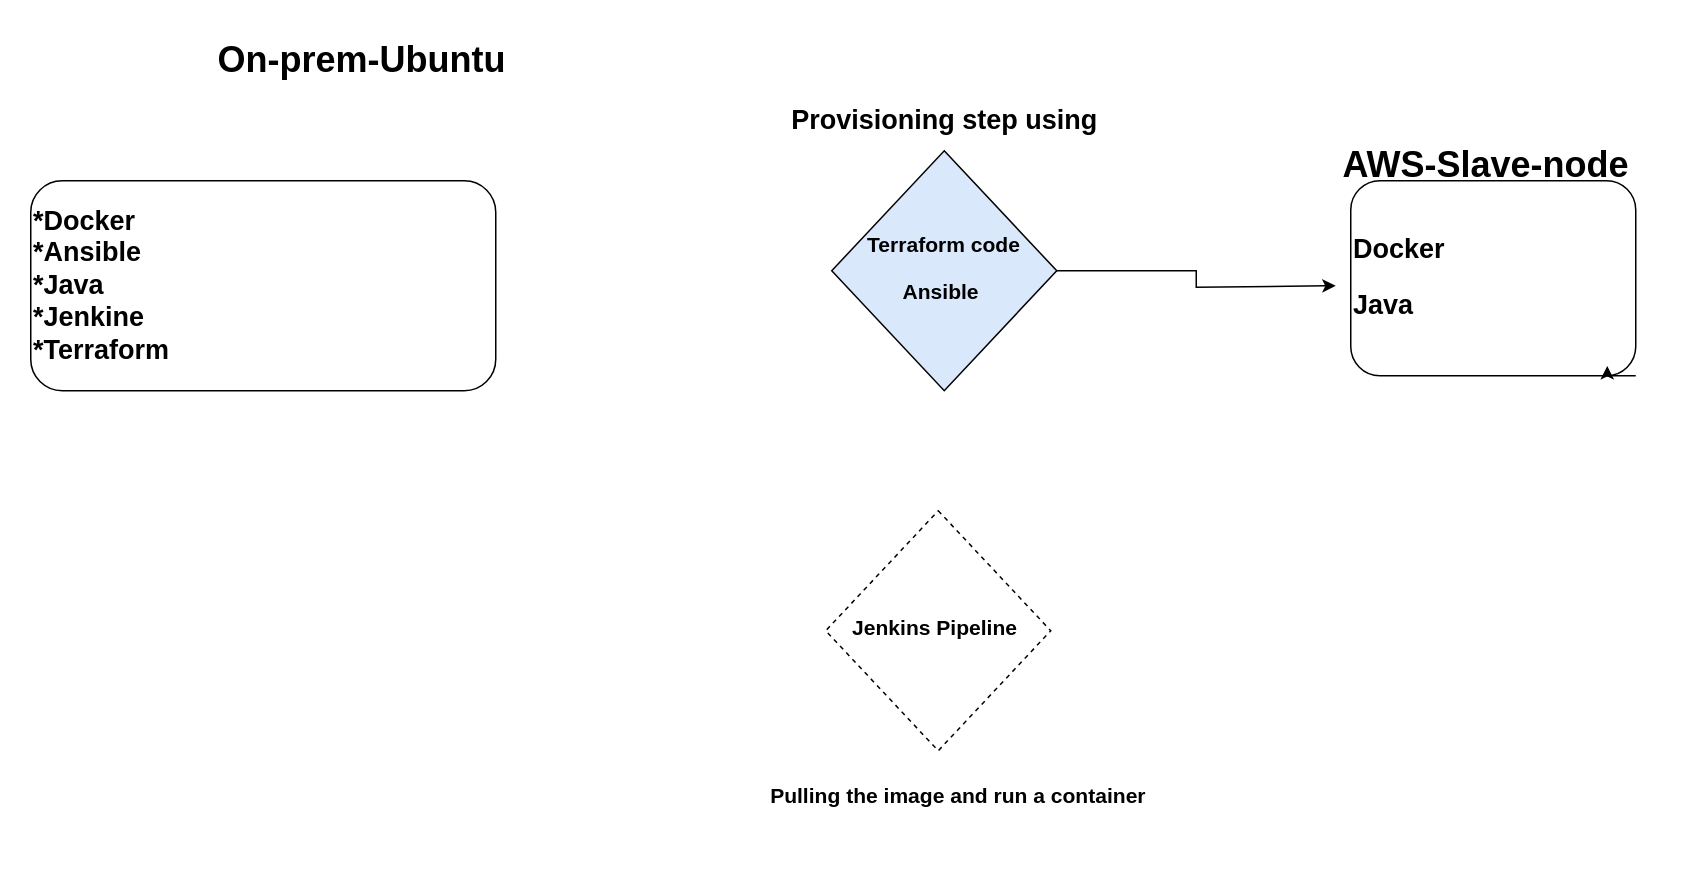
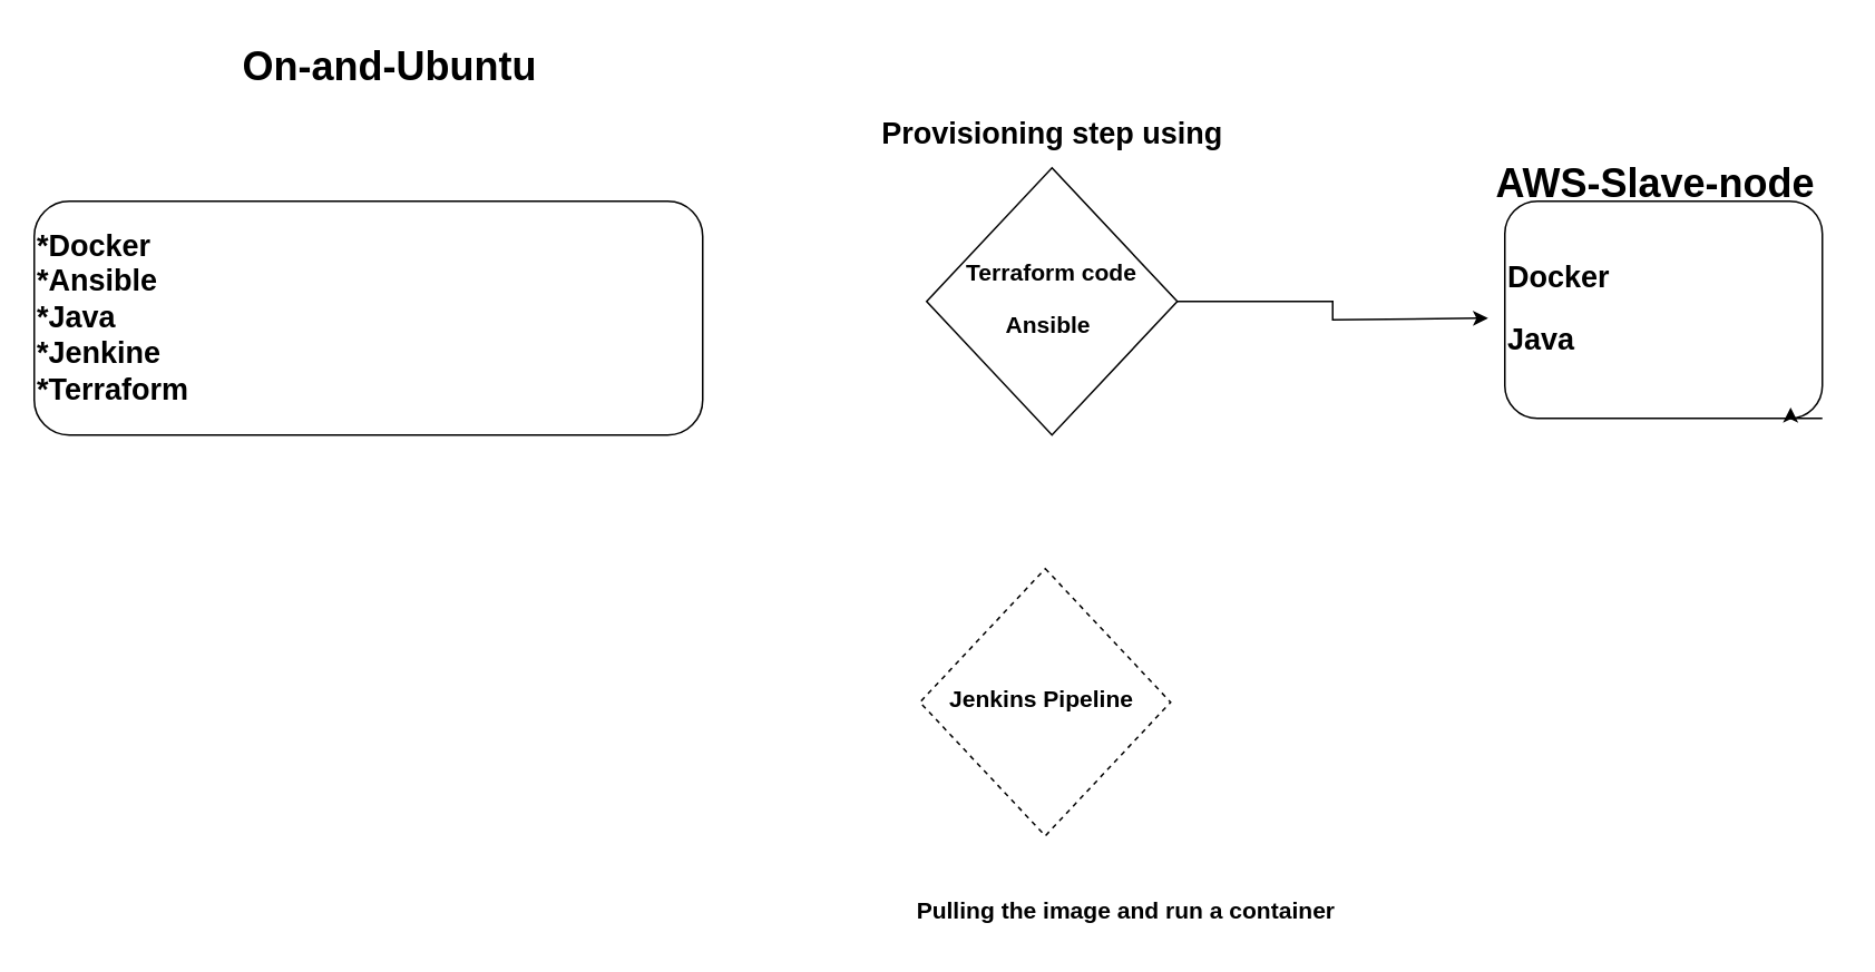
  <mxCell id="0" />
  <mxCell id="1" parent="0" />
- <mxCell id="2" value="&lt;div style=&quot;&quot;&gt;&lt;b style=&quot;background-color: initial; font-size: 18px;&quot;&gt;*Docker&lt;/b&gt;&lt;/div&gt;&lt;b style=&quot;background-color: initial; font-size: 18px;&quot;&gt;&lt;div style=&quot;&quot;&gt;&lt;b style=&quot;background-color: initial;&quot;&gt;*Ansible&lt;/b&gt;&lt;/div&gt;&lt;/b&gt;&lt;b style=&quot;background-color: initial; font-size: 18px;&quot;&gt;&lt;div style=&quot;&quot;&gt;&lt;b style=&quot;background-color: initial;&quot;&gt;*Java&lt;/b&gt;&lt;/div&gt;&lt;/b&gt;&lt;b style=&quot;background-color: initial; font-size: 18px;&quot;&gt;&lt;div style=&quot;&quot;&gt;&lt;b style=&quot;background-color: initial;&quot;&gt;*Jenkine&lt;/b&gt;&lt;/div&gt;&lt;/b&gt;&lt;b style=&quot;background-color: initial; font-size: 18px;&quot;&gt;&lt;div style=&quot;&quot;&gt;&lt;b style=&quot;background-color: initial;&quot;&gt;*Terraform&lt;/b&gt;&lt;/div&gt;&lt;/b&gt;" style="rounded=1;whiteSpace=wrap;html=1;fontSize=12;glass=0;strokeWidth=1;shadow=0;align=left;movable=1;resizable=1;rotatable=1;deletable=1;editable=1;locked=0;connectable=1;" vertex="1" parent="1"><mxGeometry x="20" y="120" width="310" height="140" as="geometry" /></mxCell>
+ <mxCell id="2" value="&lt;div style=&quot;&quot;&gt;&lt;b style=&quot;background-color: initial; font-size: 18px;&quot;&gt;*Docker&lt;/b&gt;&lt;/div&gt;&lt;b style=&quot;background-color: initial; font-size: 18px;&quot;&gt;&lt;div style=&quot;&quot;&gt;&lt;b style=&quot;background-color: initial;&quot;&gt;*Ansible&lt;/b&gt;&lt;/div&gt;&lt;/b&gt;&lt;b style=&quot;background-color: initial; font-size: 18px;&quot;&gt;&lt;div style=&quot;&quot;&gt;&lt;b style=&quot;background-color: initial;&quot;&gt;*Java&lt;/b&gt;&lt;/div&gt;&lt;/b&gt;&lt;b style=&quot;background-color: initial; font-size: 18px;&quot;&gt;&lt;div style=&quot;&quot;&gt;&lt;b style=&quot;background-color: initial;&quot;&gt;*Jenkine&lt;/b&gt;&lt;/div&gt;&lt;/b&gt;&lt;b style=&quot;background-color: initial; font-size: 18px;&quot;&gt;&lt;div style=&quot;&quot;&gt;&lt;b style=&quot;background-color: initial;&quot;&gt;*Terraform&lt;/b&gt;&lt;/div&gt;&lt;/b&gt;" style="rounded=1;whiteSpace=wrap;html=1;fontSize=12;glass=0;strokeWidth=1;shadow=0;align=left;movable=1;resizable=1;rotatable=1;deletable=1;editable=1;locked=0;connectable=1;" vertex="1" parent="1"><mxGeometry x="20" y="120" width="400" height="140" as="geometry" /></mxCell>
  <mxCell id="3" style="edgeStyle=orthogonalEdgeStyle;rounded=0;orthogonalLoop=1;jettySize=auto;html=1;" edge="1" parent="1" source="4"><mxGeometry relative="1" as="geometry"><mxPoint x="890" y="190" as="targetPoint" /><Array as="points"><mxPoint x="797" y="180" /><mxPoint x="797" y="191" /></Array></mxGeometry></mxCell>
- <mxCell id="4" value="&lt;h3&gt;Terraform code&lt;/h3&gt;&lt;h3&gt;Ansible&amp;nbsp;&lt;/h3&gt;" style="rhombus;whiteSpace=wrap;html=1;shadow=0;fontFamily=Helvetica;fontSize=12;align=center;strokeWidth=1;spacing=6;spacingTop=-4;fillColor=#dae8fc;" vertex="1" parent="1"><mxGeometry x="554" y="100" width="150" height="160" as="geometry" /></mxCell>
+ <mxCell id="4" value="&lt;h3&gt;Terraform code&lt;/h3&gt;&lt;h3&gt;Ansible&amp;nbsp;&lt;/h3&gt;" style="rhombus;whiteSpace=wrap;html=1;shadow=0;fontFamily=Helvetica;fontSize=12;align=center;strokeWidth=1;spacing=6;spacingTop=-4;" vertex="1" parent="1"><mxGeometry x="554" y="100" width="150" height="160" as="geometry" /></mxCell>
  <mxCell id="5" value="&lt;h2&gt;Docker&amp;nbsp;&lt;/h2&gt;&lt;h2&gt;Java&lt;/h2&gt;" style="rounded=1;whiteSpace=wrap;html=1;fontSize=12;glass=0;strokeWidth=1;shadow=0;align=left;" vertex="1" parent="1"><mxGeometry x="900" y="120" width="190" height="130" as="geometry" /></mxCell>
  <mxCell id="6" style="edgeStyle=orthogonalEdgeStyle;rounded=0;orthogonalLoop=1;jettySize=auto;html=1;exitX=1;exitY=1;exitDx=0;exitDy=0;entryX=0.9;entryY=0.95;entryDx=0;entryDy=0;entryPerimeter=0;" edge="1" parent="1" source="5" target="5"><mxGeometry relative="1" as="geometry" /></mxCell>
  <mxCell id="7" value="&lt;h1&gt;AWS-Slave-node&lt;/h1&gt;" style="text;html=1;strokeColor=none;fillColor=none;spacing=5;spacingTop=-20;whiteSpace=wrap;overflow=hidden;rounded=0;" vertex="1" parent="1"><mxGeometry x="890" y="90" width="210" height="40" as="geometry" /></mxCell>
- <mxCell id="8" value="&lt;h1&gt;On-prem-Ubuntu&lt;/h1&gt;&lt;div&gt;&lt;br&gt;&lt;/div&gt;" style="text;html=1;strokeColor=none;fillColor=none;spacing=5;spacingTop=-20;whiteSpace=wrap;overflow=hidden;rounded=0;" vertex="1" parent="1"><mxGeometry x="140" y="20" width="250" height="80" as="geometry" /></mxCell>
+ <mxCell id="8" value="&lt;h1&gt;On-and-Ubuntu&lt;/h1&gt;&lt;div&gt;&lt;br&gt;&lt;/div&gt;" style="text;html=1;strokeColor=none;fillColor=none;spacing=5;spacingTop=-20;whiteSpace=wrap;overflow=hidden;rounded=0;" vertex="1" parent="1"><mxGeometry x="140" y="20" width="250" height="80" as="geometry" /></mxCell>
  <mxCell id="9" value="&lt;h2&gt;Provisioning step using&lt;/h2&gt;" style="text;html=1;align=center;verticalAlign=middle;resizable=0;points=[];autosize=1;strokeColor=none;fillColor=none;" vertex="1" parent="1"><mxGeometry x="514" y="50" width="230" height="60" as="geometry" /></mxCell>
  <mxCell id="10" value="&lt;h3&gt;Jenkins Pipeline&amp;nbsp;&lt;/h3&gt;" style="rhombus;whiteSpace=wrap;html=1;shadow=0;fontFamily=Helvetica;fontSize=12;align=center;strokeWidth=1;spacing=6;spacingTop=-4;dashed=1;" vertex="1" parent="1"><mxGeometry x="550" y="340" width="150" height="160" as="geometry" /></mxCell>
- <mxCell id="11" value="&lt;h3&gt;Pulling the image and run a container&amp;nbsp;&lt;/h3&gt;" style="text;html=1;align=center;verticalAlign=middle;resizable=0;points=[];autosize=1;strokeColor=none;fillColor=none;" vertex="1" parent="1"><mxGeometry x="500" y="500" width="280" height="60" as="geometry" /></mxCell>
+ <mxCell id="11" value="&lt;h3&gt;Pulling the image and run a container&amp;nbsp;&lt;/h3&gt;" style="text;html=1;align=center;verticalAlign=middle;resizable=0;points=[];autosize=1;strokeColor=none;fillColor=none;" vertex="1" parent="1"><mxGeometry x="535" y="515" width="280" height="60" as="geometry" /></mxCell>
